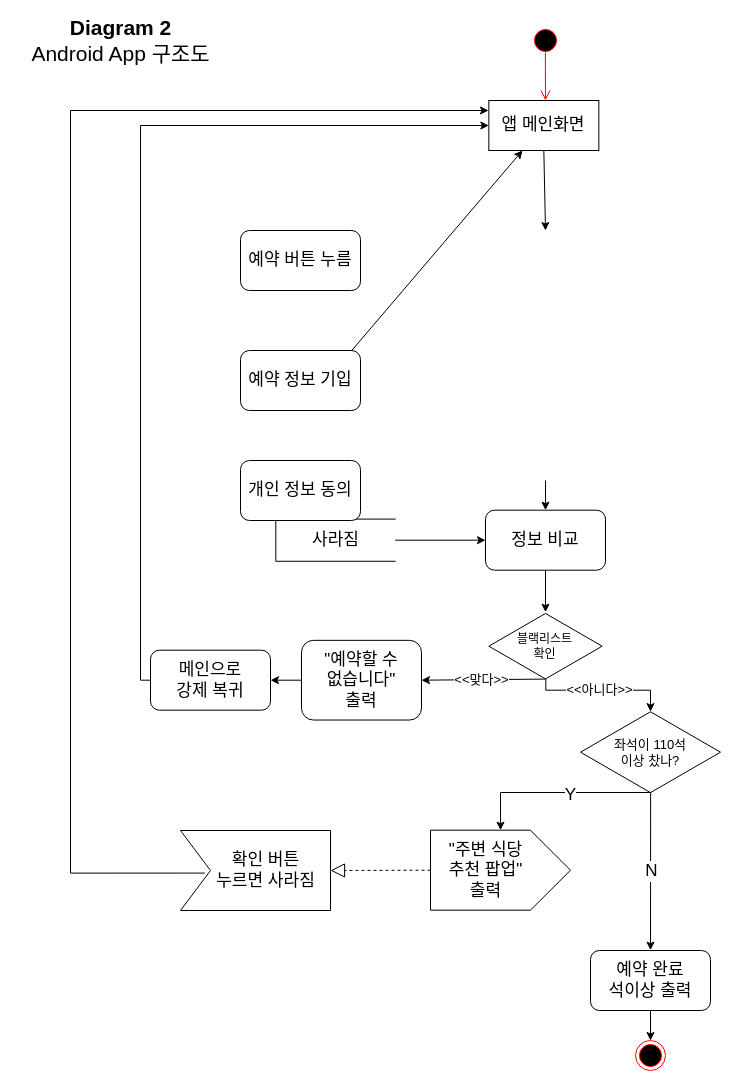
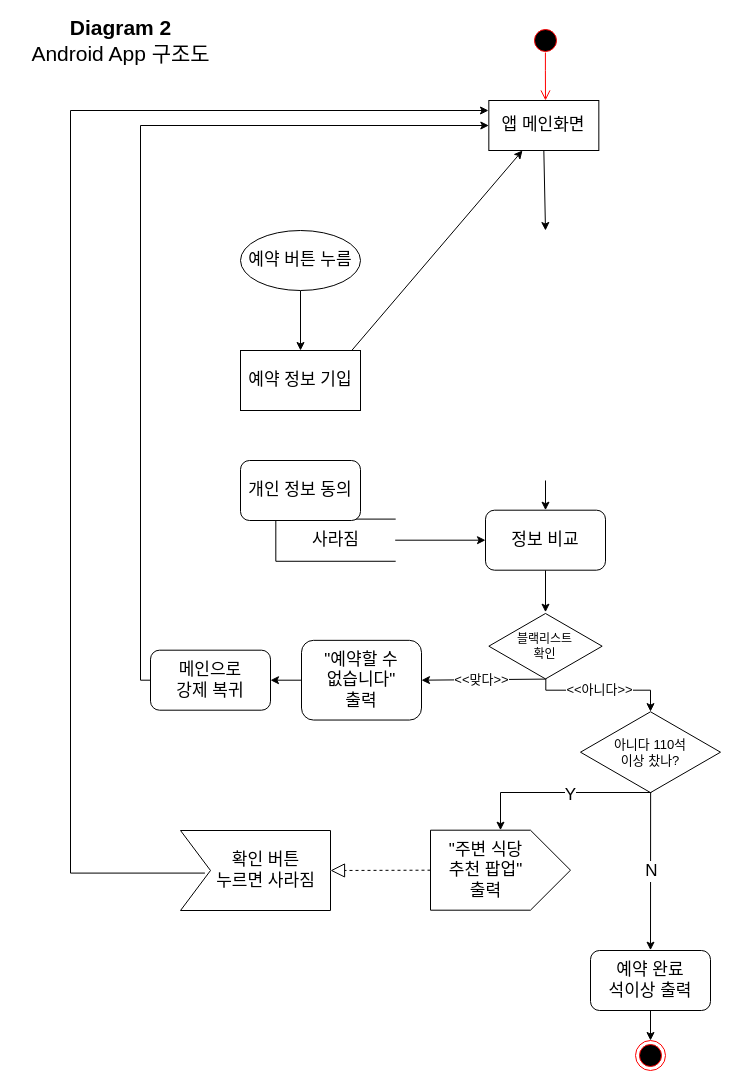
  <mxCell id="0" />
  <mxCell id="1" parent="0" />
  <mxCell id="2" value="&lt;font style=&quot;font-size: 21px&quot;&gt;&lt;b&gt;Diagram 2&lt;/b&gt;&lt;br&gt;Android App 구조도&lt;br&gt;&lt;/font&gt;" style="text;html=1;align=center;verticalAlign=middle;resizable=0;points=[];autosize=1;strokeColor=none;fillColor=none;fontSize=13;" parent="1" vertex="1"><mxGeometry x="20" y="20" width="200" height="40" as="geometry" /></mxCell>
  <mxCell id="3" value="앱 메인화면" style="rounded=0;whiteSpace=wrap;html=1;fontSize=17;" parent="1" vertex="1"><mxGeometry x="488.33" y="100" width="110" height="50" as="geometry" /></mxCell>
  <mxCell id="4" value="" style="endArrow=classic;html=1;rounded=0;fontSize=17;entryX=0.5;entryY=0;entryDx=0;entryDy=0;exitX=0.5;exitY=1;exitDx=0;exitDy=0;" parent="1" source="3" edge="1"><mxGeometry width="50" height="50" relative="1" as="geometry"><mxPoint x="560" y="250" as="sourcePoint" /><mxPoint x="545" y="230" as="targetPoint" /></mxGeometry></mxCell>
  <mxCell id="5" value="" style="endArrow=classic;html=1;rounded=0;fontSize=17;entryX=0.5;entryY=0;entryDx=0;entryDy=0;exitX=0.5;exitY=1;exitDx=0;exitDy=0;" parent="1" target="31" edge="1"><mxGeometry width="50" height="50" relative="1" as="geometry"><mxPoint x="545" y="480" as="sourcePoint" /><mxPoint x="480" y="370" as="targetPoint" /></mxGeometry></mxCell>
  <mxCell id="6" value="" style="shape=partialRectangle;whiteSpace=wrap;html=1;bottom=1;right=1;left=1;top=0;fillColor=none;routingCenterX=-0.5;fontSize=17;rotation=90;" parent="1" vertex="1"><mxGeometry x="313.92" y="480" width="42.18" height="119.38" as="geometry" /></mxCell>
  <mxCell id="7" value="사라짐" style="text;html=1;align=center;verticalAlign=middle;resizable=0;points=[];autosize=1;strokeColor=none;fillColor=none;fontSize=17;" parent="1" vertex="1"><mxGeometry x="285" y="524.69" width="100" height="30" as="geometry" /></mxCell>
  <mxCell id="8" value="" style="endArrow=classic;html=1;rounded=0;fontSize=17;entryX=0;entryY=0.5;entryDx=0;entryDy=0;exitX=0.5;exitY=0;exitDx=0;exitDy=0;" parent="1" source="6" edge="1"><mxGeometry width="50" height="50" relative="1" as="geometry"><mxPoint x="410" y="559.69" as="sourcePoint" /><mxPoint x="485" y="539.69" as="targetPoint" /></mxGeometry></mxCell>
  <mxCell id="9" value="&lt;div style=&quot;font-size: 12px;&quot;&gt;블랙리스트&lt;/div&gt;&lt;div style=&quot;font-size: 12px;&quot;&gt;확인&lt;/div&gt;" style="html=1;whiteSpace=wrap;aspect=fixed;shape=isoRectangle;fontSize=12;align=center;" parent="1" vertex="1"><mxGeometry x="488.33" y="611.69" width="113.33" height="68" as="geometry" /></mxCell>
  <mxCell id="10" value="" style="endArrow=classic;html=1;rounded=0;fontSize=17;exitX=0.5;exitY=1;exitDx=0;exitDy=0;" parent="1" source="30" edge="1" target="3"><mxGeometry width="50" height="50" relative="1" as="geometry"><mxPoint x="545" y="430" as="sourcePoint" /><mxPoint x="544.996" y="420" as="targetPoint" /></mxGeometry></mxCell>
  <mxCell id="11" value="" style="endArrow=classic;html=1;rounded=0;fontSize=17;exitX=0.5;exitY=1;exitDx=0;exitDy=0;" parent="1" target="9" edge="1"><mxGeometry width="50" height="50" relative="1" as="geometry"><mxPoint x="545" y="569.69" as="sourcePoint" /><mxPoint x="600" y="619.69" as="targetPoint" /></mxGeometry></mxCell>
  <mxCell id="12" value="" style="endArrow=classic;html=1;rounded=0;fontSize=17;entryX=1;entryY=0.5;entryDx=0;entryDy=0;exitX=0;exitY=0.5;exitDx=0;exitDy=0;" parent="1" edge="1"><mxGeometry width="50" height="50" relative="1" as="geometry"><mxPoint x="330" y="679.69" as="sourcePoint" /><mxPoint x="270" y="679.69" as="targetPoint" /></mxGeometry></mxCell>
  <mxCell id="13" value="" style="endArrow=classic;html=1;rounded=0;fontSize=17;exitX=0;exitY=0.5;exitDx=0;exitDy=0;entryX=0;entryY=0.5;entryDx=0;entryDy=0;edgeStyle=orthogonalEdgeStyle;" parent="1" source="33" target="3" edge="1"><mxGeometry width="50" height="50" relative="1" as="geometry"><mxPoint x="40" y="560" as="sourcePoint" /><mxPoint x="90" y="510" as="targetPoint" /></mxGeometry></mxCell>
- <mxCell id="14" value="좌석이 110석&lt;br style=&quot;font-size: 13px&quot;&gt;이상 찼나?" style="html=1;whiteSpace=wrap;aspect=fixed;shape=isoRectangle;fontSize=13;" parent="1" vertex="1"><mxGeometry x="580" y="709.69" width="140" height="84" as="geometry" /></mxCell>
+ <mxCell id="14" value="아니다 110석&lt;br style=&quot;font-size: 13px&quot;&gt;이상 찼나?" style="html=1;whiteSpace=wrap;aspect=fixed;shape=isoRectangle;fontSize=13;" parent="1" vertex="1"><mxGeometry x="580" y="709.69" width="140" height="84" as="geometry" /></mxCell>
  <mxCell id="15" value="" style="endArrow=classic;html=1;rounded=0;fontSize=17;entryX=1;entryY=0.5;entryDx=0;entryDy=0;exitX=0.502;exitY=0.984;exitDx=0;exitDy=0;exitPerimeter=0;" parent="1" target="32" edge="1"><mxGeometry width="50" height="50" relative="1" as="geometry"><mxPoint x="545.222" y="678.602" as="sourcePoint" /><mxPoint x="420" y="679.69" as="targetPoint" /></mxGeometry></mxCell>
  <mxCell id="16" value="&amp;lt;&amp;lt;맞다&amp;gt;&amp;gt;" style="edgeLabel;html=1;align=center;verticalAlign=middle;resizable=0;points=[];fontSize=13;" parent="15" vertex="1" connectable="0"><mxGeometry x="-0.166" relative="1" as="geometry"><mxPoint x="-13" y="-1" as="offset" /></mxGeometry></mxCell>
  <mxCell id="17" value="" style="endArrow=classic;html=1;rounded=0;fontSize=17;exitX=0.503;exitY=0.978;exitDx=0;exitDy=0;exitPerimeter=0;edgeStyle=orthogonalEdgeStyle;entryX=0.5;entryY=0.017;entryDx=0;entryDy=0;entryPerimeter=0;" parent="1" source="9" target="14" edge="1"><mxGeometry width="50" height="50" relative="1" as="geometry"><mxPoint x="603.33" y="699.69" as="sourcePoint" /><mxPoint x="653.33" y="649.69" as="targetPoint" /><Array as="points"><mxPoint x="545" y="689.69" /><mxPoint x="650" y="689.69" /></Array></mxGeometry></mxCell>
  <mxCell id="18" value="&amp;lt;&amp;lt;아니다&amp;gt;&amp;gt;" style="edgeLabel;html=1;align=center;verticalAlign=middle;resizable=0;points=[];fontSize=13;" parent="17" vertex="1" connectable="0"><mxGeometry x="-0.243" relative="1" as="geometry"><mxPoint x="13" y="-1" as="offset" /></mxGeometry></mxCell>
  <mxCell id="19" value="" style="shape=offPageConnector;whiteSpace=wrap;html=1;fontSize=13;rotation=-90;size=0.286;" parent="1" vertex="1"><mxGeometry x="460" y="799.69" width="80" height="140" as="geometry" /></mxCell>
  <mxCell id="20" value="&quot;주변 식당&lt;br style=&quot;font-size: 17px;&quot;&gt;추천 팝업&quot;&lt;br style=&quot;font-size: 17px;&quot;&gt;출력" style="text;html=1;align=center;verticalAlign=middle;resizable=0;points=[];autosize=1;strokeColor=none;fillColor=none;fontSize=17;" parent="1" vertex="1"><mxGeometry x="440" y="834.69" width="90" height="70" as="geometry" /></mxCell>
  <mxCell id="21" value="" style="edgeStyle=orthogonalEdgeStyle;elbow=horizontal;endArrow=classic;html=1;rounded=0;fontSize=17;exitX=0.506;exitY=0.98;exitDx=0;exitDy=0;exitPerimeter=0;entryX=1;entryY=0.5;entryDx=0;entryDy=0;" parent="1" source="14" target="19" edge="1"><mxGeometry width="50" height="50" relative="1" as="geometry"><mxPoint x="440" y="789.69" as="sourcePoint" /><mxPoint x="480" y="809.69" as="targetPoint" /></mxGeometry></mxCell>
  <mxCell id="22" value="Y" style="edgeLabel;html=1;align=center;verticalAlign=middle;resizable=0;points=[];fontSize=17;" parent="21" vertex="1" connectable="0"><mxGeometry x="-0.074" relative="1" as="geometry"><mxPoint x="6" y="2" as="offset" /></mxGeometry></mxCell>
  <mxCell id="23" value="" style="endArrow=classic;html=1;rounded=0;fontSize=17;entryX=0.5;entryY=0;entryDx=0;entryDy=0;exitX=0.501;exitY=0.98;exitDx=0;exitDy=0;exitPerimeter=0;" parent="1" source="14" edge="1"><mxGeometry width="50" height="50" relative="1" as="geometry"><mxPoint x="660" y="799.69" as="sourcePoint" /><mxPoint x="650" y="949.69" as="targetPoint" /></mxGeometry></mxCell>
  <mxCell id="24" value="N" style="edgeLabel;html=1;align=center;verticalAlign=middle;resizable=0;points=[];fontSize=17;" parent="23" vertex="1" connectable="0"><mxGeometry x="-0.126" y="1" relative="1" as="geometry"><mxPoint x="-1" y="9" as="offset" /></mxGeometry></mxCell>
  <mxCell id="25" value="" style="html=1;shadow=0;dashed=0;align=center;verticalAlign=middle;shape=mxgraph.arrows2.arrow;dy=0;dx=0;notch=30;fontSize=17;" parent="1" vertex="1"><mxGeometry x="180" y="830" width="150" height="80" as="geometry" /></mxCell>
  <mxCell id="26" value="확인 버튼&lt;br&gt;누르면 사라짐" style="text;html=1;align=center;verticalAlign=middle;resizable=0;points=[];autosize=1;strokeColor=none;fillColor=none;fontSize=17;" parent="1" vertex="1"><mxGeometry x="205" y="844.69" width="120" height="50" as="geometry" /></mxCell>
  <mxCell id="27" value="" style="endArrow=block;dashed=1;endFill=0;endSize=12;html=1;rounded=0;fontSize=17;exitX=0.5;exitY=0;exitDx=0;exitDy=0;entryX=1;entryY=0.5;entryDx=0;entryDy=0;entryPerimeter=0;" parent="1" source="19" target="25" edge="1"><mxGeometry width="160" relative="1" as="geometry"><mxPoint x="270" y="970" as="sourcePoint" /><mxPoint x="430" y="970" as="targetPoint" /></mxGeometry></mxCell>
- <mxCell id="29" value="&lt;font style=&quot;font-size: 17px&quot;&gt;예약 버튼 누름&lt;/font&gt;" style="rounded=1;whiteSpace=wrap;html=1;labelBackgroundColor=#ffffff;" parent="1" vertex="1"><mxGeometry x="240" y="230" width="120" height="60" as="geometry" /></mxCell>
- <mxCell id="30" value="&lt;font style=&quot;font-size: 17px&quot;&gt;예약 정보 기입&lt;/font&gt;" style="rounded=1;whiteSpace=wrap;html=1;labelBackgroundColor=#ffffff;fontSize=15;" parent="1" vertex="1"><mxGeometry x="240" y="350" width="120" height="60" as="geometry" /></mxCell>
+ <mxCell id="28" value="" style="edgeStyle=orthogonalEdgeStyle;rounded=0;orthogonalLoop=1;jettySize=auto;html=1;fontSize=17;entryX=0.5;entryY=0;entryDx=0;entryDy=0;" parent="1" source="29" target="30" edge="1"><mxGeometry relative="1" as="geometry" /></mxCell>
+ <mxCell id="29" value="&lt;font style=&quot;font-size: 17px&quot;&gt;예약 버튼 누름&lt;/font&gt;" style="ellipse;whiteSpace=wrap;html=1;labelBackgroundColor=#ffffff;" parent="1" vertex="1"><mxGeometry x="240" y="230" width="120" height="60" as="geometry" /></mxCell>
+ <mxCell id="30" value="&lt;font style=&quot;font-size: 17px&quot;&gt;예약 정보 기입&lt;/font&gt;" style="whiteSpace=wrap;html=1;labelBackgroundColor=#ffffff;fontSize=15;rounded=0;" parent="1" vertex="1"><mxGeometry x="240" y="350" width="120" height="60" as="geometry" /></mxCell>
  <mxCell id="31" value="정보 비교" style="rounded=1;whiteSpace=wrap;html=1;labelBackgroundColor=#ffffff;fontSize=17;" parent="1" vertex="1"><mxGeometry x="485" y="509.69" width="120" height="60" as="geometry" /></mxCell>
  <mxCell id="32" value="&quot;예약할 수 &lt;br&gt;없습니다&quot; &lt;br&gt;출력" style="rounded=1;whiteSpace=wrap;html=1;labelBackgroundColor=#ffffff;fontSize=17;" parent="1" vertex="1"><mxGeometry x="301" y="639.85" width="120" height="79.69" as="geometry" /></mxCell>
  <mxCell id="33" value="메인으로&lt;br&gt;강제 복귀" style="rounded=1;whiteSpace=wrap;html=1;labelBackgroundColor=#ffffff;fontSize=17;" parent="1" vertex="1"><mxGeometry x="150" y="649.69" width="120" height="60" as="geometry" /></mxCell>
  <mxCell id="34" value="개인 정보 동의" style="rounded=1;whiteSpace=wrap;html=1;labelBackgroundColor=#ffffff;fontSize=17;" parent="1" vertex="1"><mxGeometry x="240" y="460" width="120" height="60" as="geometry" /></mxCell>
  <mxCell id="35" value="" style="ellipse;html=1;shape=startState;fillColor=#000000;strokeColor=#ff0000;labelBackgroundColor=#ffffff;fontSize=17;" parent="1" vertex="1"><mxGeometry x="530" y="25" width="30" height="30" as="geometry" /></mxCell>
  <mxCell id="36" value="" style="edgeStyle=orthogonalEdgeStyle;html=1;verticalAlign=bottom;endArrow=open;endSize=8;strokeColor=#ff0000;rounded=0;fontSize=17;exitX=0.497;exitY=0.9;exitDx=0;exitDy=0;exitPerimeter=0;" parent="1" source="35" edge="1"><mxGeometry relative="1" as="geometry"><mxPoint x="545" y="100" as="targetPoint" /><Array as="points"><mxPoint x="545" y="70" /></Array></mxGeometry></mxCell>
  <mxCell id="37" value="" style="ellipse;html=1;shape=endState;fillColor=#000000;strokeColor=#ff0000;labelBackgroundColor=#ffffff;fontSize=17;" parent="1" vertex="1"><mxGeometry x="635" y="1040" width="30" height="30" as="geometry" /></mxCell>
  <mxCell id="38" value="" style="endArrow=classic;html=1;rounded=0;fontSize=17;exitX=0.5;exitY=1;exitDx=0;exitDy=0;entryX=0.5;entryY=0;entryDx=0;entryDy=0;" parent="1" target="37" edge="1"><mxGeometry width="50" height="50" relative="1" as="geometry"><mxPoint x="650" y="1009.69" as="sourcePoint" /><mxPoint x="554.997" y="621.69" as="targetPoint" /></mxGeometry></mxCell>
  <mxCell id="39" value="" style="endArrow=classic;html=1;rounded=0;fontSize=17;exitX=-0.005;exitY=0.558;exitDx=0;exitDy=0;edgeStyle=orthogonalEdgeStyle;exitPerimeter=0;" parent="1" source="26" edge="1"><mxGeometry width="50" height="50" relative="1" as="geometry"><mxPoint x="160" y="689.69" as="sourcePoint" /><mxPoint x="488" y="110" as="targetPoint" /><Array as="points"><mxPoint x="70" y="873" /><mxPoint x="70" y="110" /><mxPoint x="488" y="110" /></Array></mxGeometry></mxCell>
  <mxCell id="40" value="예약 완료&lt;br&gt;석이상 출력" style="rounded=1;whiteSpace=wrap;html=1;labelBackgroundColor=#ffffff;fontSize=17;" parent="1" vertex="1"><mxGeometry x="590" y="950" width="120" height="60" as="geometry" /></mxCell>
